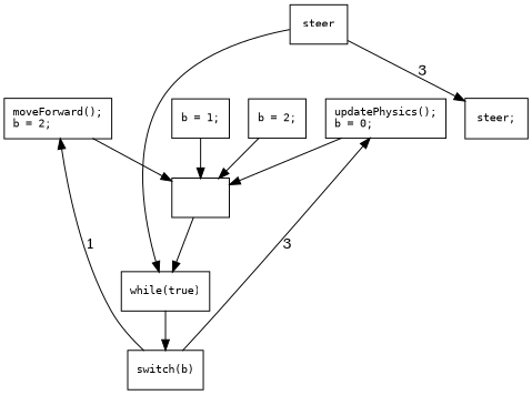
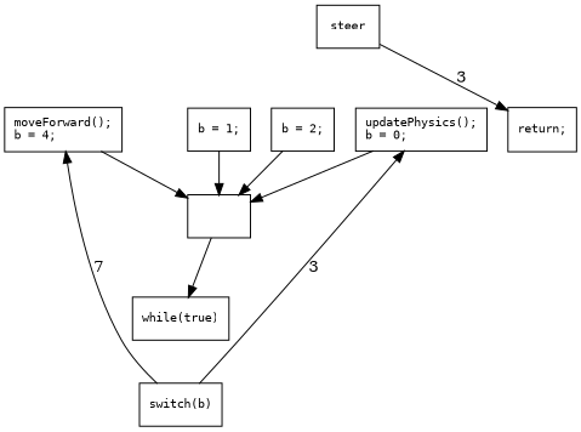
  digraph {
    compound=true
    node [fontname=monospace fontsize=10 shape=record]
-   n1 [label="{moveForward();\lb = 2;\l}"]
+   n1 [label="{moveForward();\lb = 4;\l}"]
    n2 [label="{updatePhysics();\lb = 0;\l}"]
-   n3 [label="steer;"]
+   n3 [label="return;"]
    n4 [label="{b = 1;}"]
    n5 [label="{b = 2;}"]
    n6 [label="{}"]
    n7 [label="{steer}"]
    n8 [label="{while(true)}"]
    n9 [label="{switch(b)}"]
    subgraph sub_1 {
      rank=same
      n1
      n2
      n3
    }
    subgraph sub_2 {
      rank=same
      n4
      n5
    }
    n1 -> n6
    n2 -> n6
    n4 -> n6
    n5 -> n6
    n6 -> n8
    n7 -> n3 [label=3]
-   n7 -> n8
-   n8 -> n9
-   n9 -> n1 [label=1]
+   n9 -> n1 [label=7]
    n9 -> n2 [label=3]
  }
